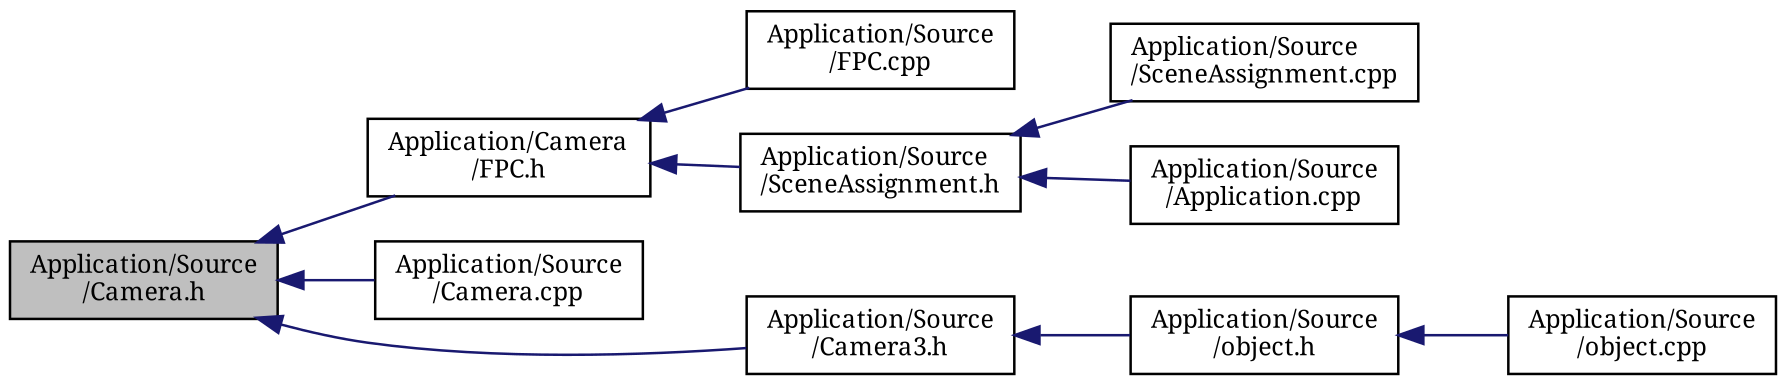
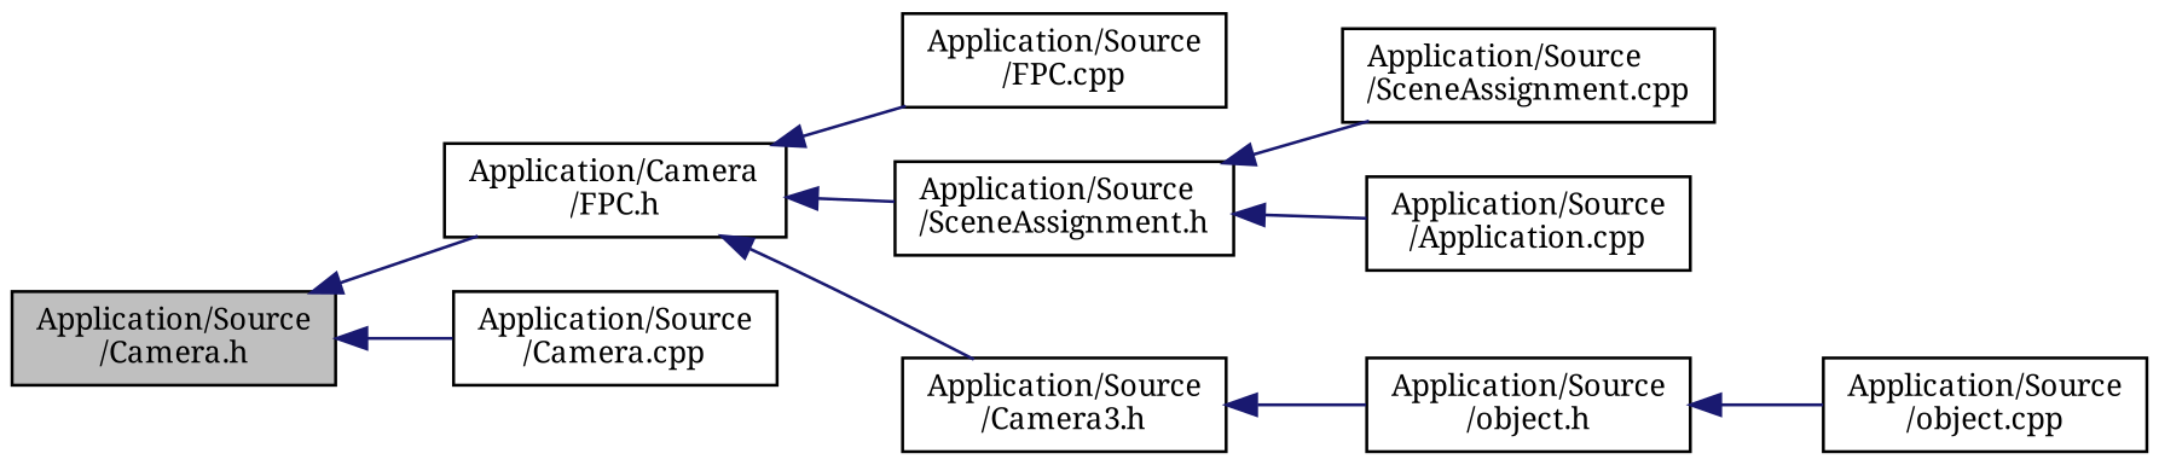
  digraph {
    fontname="Noto Serif"
    rankdir=LR
    node [color=black fontname="Noto Serif" fontsize=10 shape=record]
    edge [color=midnightblue dir=back fontname="Noto Serif" fontsize=10 labelfontname=Helvetica labelfontsize=10 style=solid]
    n1 [fillcolor=grey75 fontcolor=black height=0.2 label="Application/Source\l/Camera.h" style=filled width=0.4]
    n2 [height=0.2 label="Application/Camera\l/FPC.h" width=0.4]
    n3 [height=0.2 label="Application/Source\l/Camera.cpp" width=0.4]
    n4 [height=0.2 label="Application/Source\l/Camera3.h" width=0.4]
    n5 [height=0.2 label="Application/Source\l/SceneAssignment.h" width=0.4]
    n6 [height=0.2 label="Application/Source\l/FPC.cpp" width=0.4]
    n7 [height=0.2 label="Application/Source\l/object.h" width=0.4]
    n8 [height=0.2 label="Application/Source\l/Application.cpp" width=0.4]
    n9 [height=0.2 label="Application/Source\l/SceneAssignment.cpp" width=0.4]
    n10 [height=0.2 label="Application/Source\l/object.cpp" width=0.4]
    n1 -> n2
    n1 -> n3
-   n1 -> n4
+   n2 -> n4
    n2 -> n5
    n2 -> n6
    n4 -> n7
    n5 -> n8
    n5 -> n9
    n7 -> n10
  }
